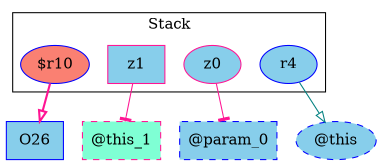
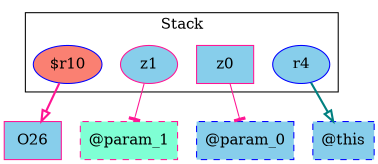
  digraph {
    rankDir=LR
    node [color=blue fillcolor=skyblue style=filled]
    edge [arrowhead=onormal color=deeppink style=bold]
    "$r10" [fillcolor=salmon]
-   z1 [color=deeppink shape=box]
-   z0 [color=deeppink]
+   z1 [color=deeppink]
+   z0 [color=deeppink shape=box]
    r4
-   O26 [shape=box]
-   "@param_1" [color=deeppink fillcolor=aquamarine shape=box style="filled,dashed" label="@this_1"]
+   O26 [color=deeppink shape=box]
+   "@param_1" [color=deeppink fillcolor=aquamarine shape=box style="filled,dashed"]
    "@param_0" [shape=box style="filled,dashed"]
-   "@this" [shape=ellipse style="filled,dashed"]
+   "@this" [shape=box style="filled,dashed"]
    subgraph cluster_1 {
      label=Stack
      "$r10"
      z1
      z0
      r4
    }
    "$r10" -> O26
    z1 -> "@param_1" [arrowhead=tee style=solid]
    z0 -> "@param_0" [arrowhead=tee style=solid]
-   r4 -> "@this" [color=teal style=solid]
+   r4 -> "@this" [color=teal]
  }
